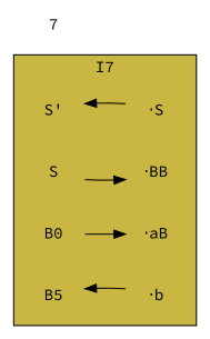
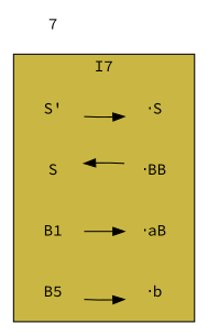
  digraph {
    fontname="Source Code Pro"
    rankdir=LR
    node [fontname="Source Code Pro" shape=plaintext]
    edge [fontname="Source Code Pro"]
    "S'"
    "⋅S"
    S
    "⋅BB"
-   B1 [label=B0]
+   B1
    "⋅aB"
    n7 [label=B5]
    "⋅b"
    n9 [label=7]
    subgraph cluster_1 {
      fillcolor="#cab642"
      label=I7
      style=filled
      "S'"
      "⋅S"
      S
      "⋅BB"
      B1
      "⋅aB"
      n7
      "⋅b"
    }
-   "⋅S" -> "S'"
-   S -> "⋅BB"
+   "S'" -> "⋅S"
+   "⋅BB" -> S
    B1 -> "⋅aB"
-   "⋅b" -> n7
+   n7 -> "⋅b"
  }
